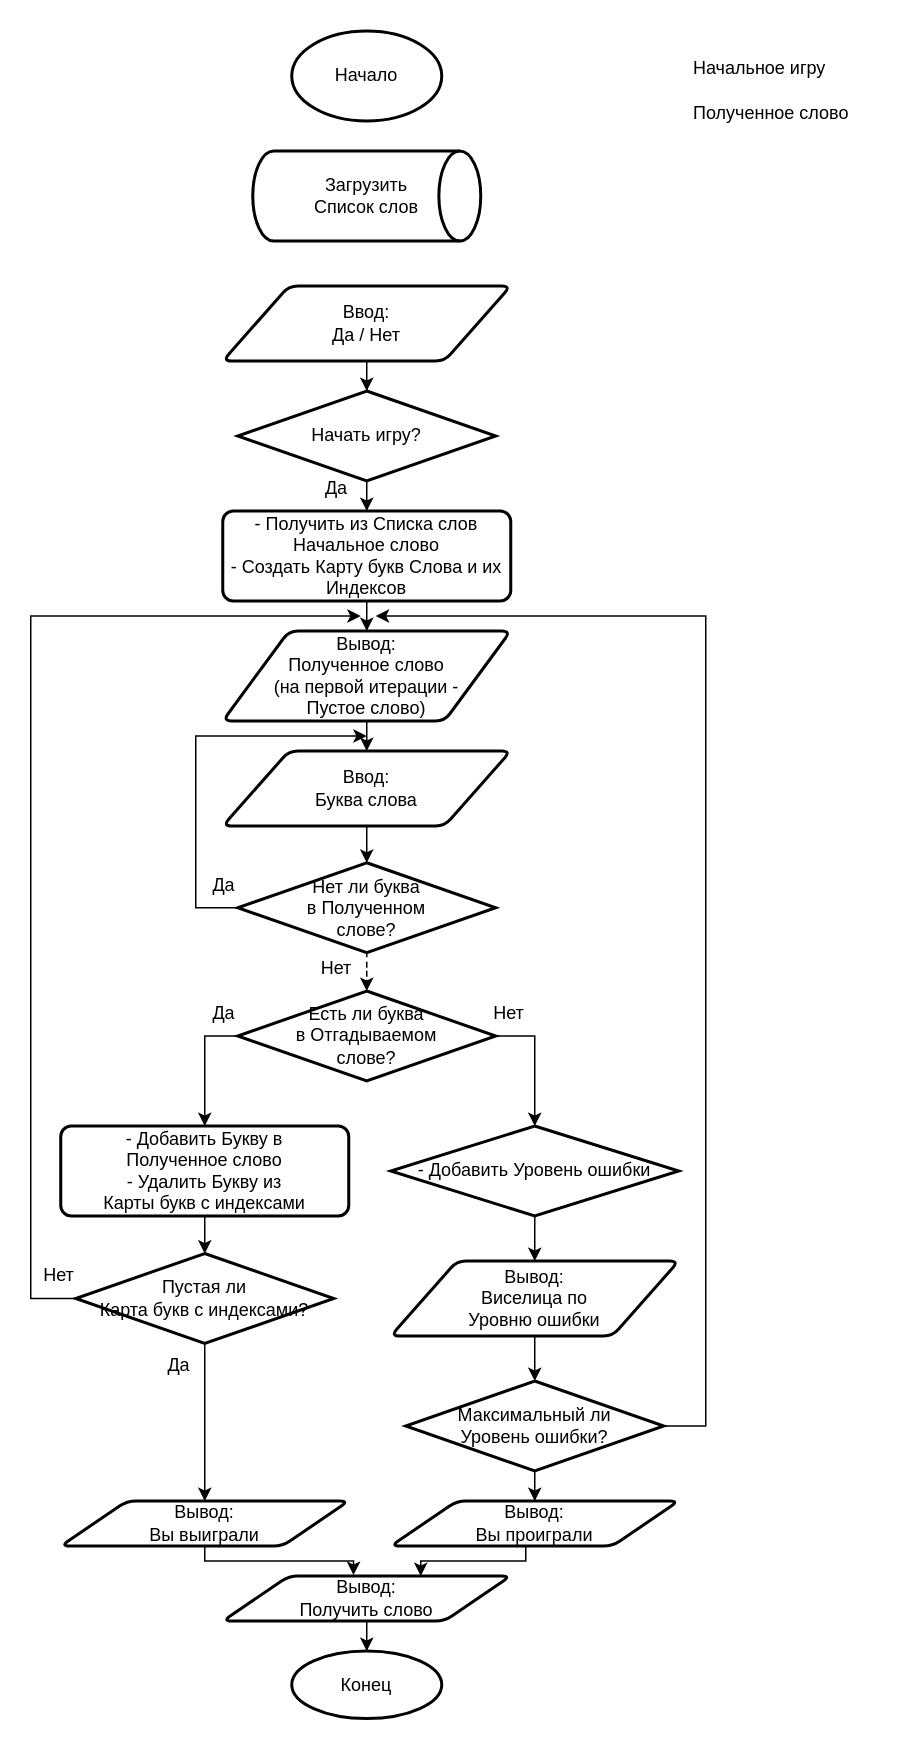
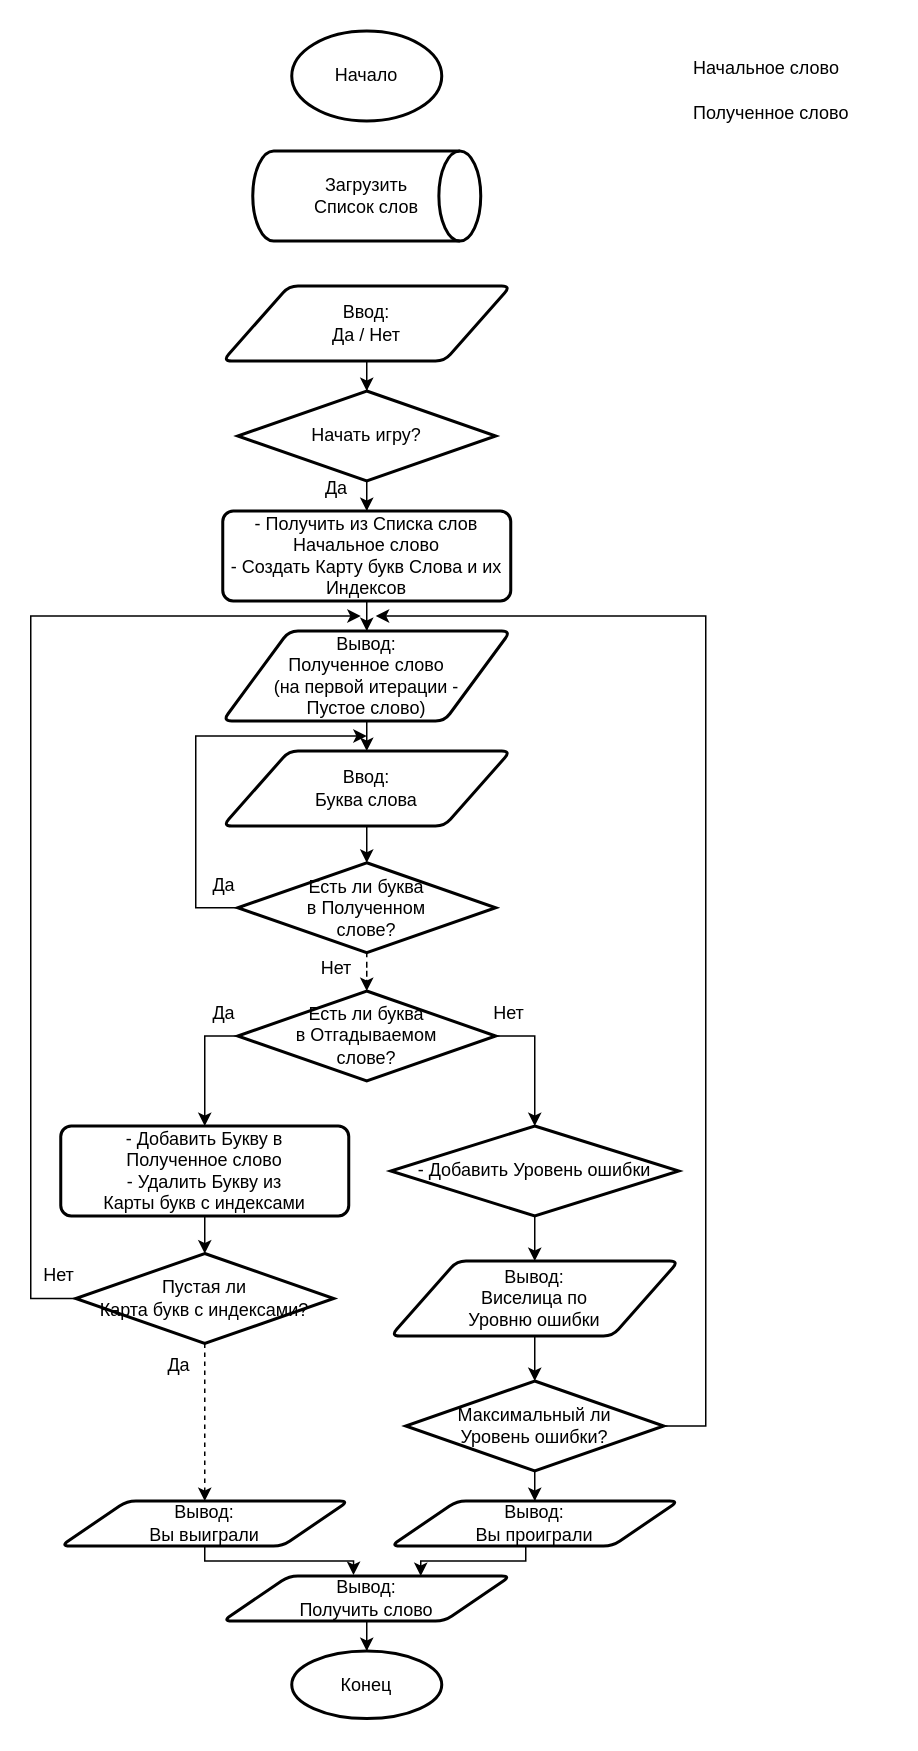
  <mxCell id="0" />
  <mxCell id="1" parent="0" />
  <mxCell id="2" value="Начало" style="strokeWidth=2;html=1;shape=mxgraph.flowchart.start_1;whiteSpace=wrap;" vertex="1" parent="1"><mxGeometry x="194" y="20" width="100" height="60" as="geometry" /></mxCell>
  <mxCell id="3" value="Полученное слово" style="text;html=1;align=left;verticalAlign=middle;whiteSpace=wrap;rounded=0;" vertex="1" parent="1"><mxGeometry x="460" y="60" width="130" height="30" as="geometry" /></mxCell>
- <mxCell id="4" value="Начальное игру" style="text;html=1;align=left;verticalAlign=middle;whiteSpace=wrap;rounded=0;" vertex="1" parent="1"><mxGeometry x="460" y="30" width="130" height="30" as="geometry" /></mxCell>
+ <mxCell id="4" value="Начальное слово" style="text;html=1;align=left;verticalAlign=middle;whiteSpace=wrap;rounded=0;" vertex="1" parent="1"><mxGeometry x="460" y="30" width="130" height="30" as="geometry" /></mxCell>
  <mxCell id="5" style="edgeStyle=orthogonalEdgeStyle;rounded=0;orthogonalLoop=1;jettySize=auto;html=1;exitX=0.5;exitY=1;exitDx=0;exitDy=0;entryX=0.5;entryY=0;entryDx=0;entryDy=0;" edge="1" parent="1" source="6" target="14"><mxGeometry relative="1" as="geometry" /></mxCell>
  <mxCell id="6" value="Вывод:&lt;br&gt;Полученное слово&lt;div&gt;(на первой итерации -&lt;/div&gt;&lt;div&gt;Пустое слово)&lt;/div&gt;" style="shape=parallelogram;html=1;strokeWidth=2;perimeter=parallelogramPerimeter;whiteSpace=wrap;rounded=1;arcSize=12;size=0.23;" vertex="1" parent="1"><mxGeometry x="148" y="420" width="192" height="60" as="geometry" /></mxCell>
  <mxCell id="7" value="Ввод:&lt;br&gt;Да / Нет" style="shape=parallelogram;html=1;strokeWidth=2;perimeter=parallelogramPerimeter;whiteSpace=wrap;rounded=1;arcSize=12;size=0.23;" vertex="1" parent="1"><mxGeometry x="148" y="190" width="192" height="50" as="geometry" /></mxCell>
  <mxCell id="8" style="edgeStyle=orthogonalEdgeStyle;rounded=0;orthogonalLoop=1;jettySize=auto;html=1;entryX=0.5;entryY=0;entryDx=0;entryDy=0;" edge="1" parent="1" source="9" target="12"><mxGeometry relative="1" as="geometry" /></mxCell>
  <mxCell id="9" value="Начать игру?" style="strokeWidth=2;html=1;shape=mxgraph.flowchart.decision;whiteSpace=wrap;" vertex="1" parent="1"><mxGeometry x="158" y="260" width="172" height="60" as="geometry" /></mxCell>
  <mxCell id="10" value="Загрузить&lt;div&gt;Список&amp;nbsp;&lt;span style=&quot;background-color: transparent; color: light-dark(rgb(0, 0, 0), rgb(255, 255, 255));&quot;&gt;слов&lt;/span&gt;&lt;/div&gt;" style="strokeWidth=2;html=1;shape=mxgraph.flowchart.direct_data;whiteSpace=wrap;" vertex="1" parent="1"><mxGeometry x="168" y="100" width="152" height="60" as="geometry" /></mxCell>
  <mxCell id="11" style="edgeStyle=orthogonalEdgeStyle;rounded=0;orthogonalLoop=1;jettySize=auto;html=1;entryX=0.5;entryY=0;entryDx=0;entryDy=0;" edge="1" parent="1" source="12" target="6"><mxGeometry relative="1" as="geometry" /></mxCell>
  <mxCell id="12" value="- Получить из Списка слов&lt;div&gt;Начальное слово&lt;/div&gt;&lt;div&gt;- Создать Карту букв Слова и их Индексов&lt;/div&gt;" style="rounded=1;whiteSpace=wrap;html=1;absoluteArcSize=1;arcSize=14;strokeWidth=2;" vertex="1" parent="1"><mxGeometry x="148" y="340" width="192" height="60" as="geometry" /></mxCell>
  <mxCell id="13" style="edgeStyle=orthogonalEdgeStyle;rounded=0;orthogonalLoop=1;jettySize=auto;html=1;" edge="1" parent="1" source="14" target="16"><mxGeometry relative="1" as="geometry" /></mxCell>
  <mxCell id="14" value="Ввод:&lt;br&gt;Буква слова" style="shape=parallelogram;html=1;strokeWidth=2;perimeter=parallelogramPerimeter;whiteSpace=wrap;rounded=1;arcSize=12;size=0.23;" vertex="1" parent="1"><mxGeometry x="148" y="500" width="192" height="50" as="geometry" /></mxCell>
  <mxCell id="15" style="edgeStyle=orthogonalEdgeStyle;rounded=0;orthogonalLoop=1;jettySize=auto;html=1;" edge="1" parent="1" source="16"><mxGeometry relative="1" as="geometry"><mxPoint x="244" y="490" as="targetPoint" /><Array as="points"><mxPoint x="130" y="605" /><mxPoint x="130" y="490" /></Array></mxGeometry></mxCell>
- <mxCell id="16" value="Нет ли буква&lt;div&gt;в Полученном&lt;/div&gt;&lt;div&gt;слове?&lt;/div&gt;" style="strokeWidth=2;html=1;shape=mxgraph.flowchart.decision;whiteSpace=wrap;" vertex="1" parent="1"><mxGeometry x="158" y="574.5" width="172" height="60" as="geometry" /></mxCell>
+ <mxCell id="16" value="Есть ли буква&lt;div&gt;в Полученном&lt;/div&gt;&lt;div&gt;слове?&lt;/div&gt;" style="strokeWidth=2;html=1;shape=mxgraph.flowchart.decision;whiteSpace=wrap;" vertex="1" parent="1"><mxGeometry x="158" y="574.5" width="172" height="60" as="geometry" /></mxCell>
  <mxCell id="17" style="edgeStyle=orthogonalEdgeStyle;rounded=0;orthogonalLoop=1;jettySize=auto;html=1;exitX=0;exitY=0.5;exitDx=0;exitDy=0;exitPerimeter=0;" edge="1" parent="1" source="19" target="27"><mxGeometry relative="1" as="geometry" /></mxCell>
  <mxCell id="18" style="edgeStyle=orthogonalEdgeStyle;rounded=0;orthogonalLoop=1;jettySize=auto;html=1;exitX=1;exitY=0.5;exitDx=0;exitDy=0;exitPerimeter=0;" edge="1" parent="1" source="19" target="30"><mxGeometry relative="1" as="geometry" /></mxCell>
  <mxCell id="19" value="Есть ли буква&lt;div&gt;в Отгадываемом&lt;/div&gt;&lt;div&gt;слове?&lt;/div&gt;" style="strokeWidth=2;html=1;shape=mxgraph.flowchart.decision;whiteSpace=wrap;" vertex="1" parent="1"><mxGeometry x="158" y="660" width="172" height="60" as="geometry" /></mxCell>
  <mxCell id="20" value="Да" style="text;html=1;align=center;verticalAlign=middle;whiteSpace=wrap;rounded=0;" vertex="1" parent="1"><mxGeometry x="130" y="575" width="38" height="30" as="geometry" /></mxCell>
  <mxCell id="21" style="edgeStyle=orthogonalEdgeStyle;rounded=0;orthogonalLoop=1;jettySize=auto;html=1;entryX=0.5;entryY=0;entryDx=0;entryDy=0;entryPerimeter=0;dashed=1;" edge="1" parent="1" source="16" target="19"><mxGeometry relative="1" as="geometry" /></mxCell>
  <mxCell id="22" value="Нет" style="text;html=1;align=center;verticalAlign=middle;whiteSpace=wrap;rounded=0;" vertex="1" parent="1"><mxGeometry x="205" y="630" width="38" height="30" as="geometry" /></mxCell>
  <mxCell id="23" value="Да" style="text;html=1;align=center;verticalAlign=middle;whiteSpace=wrap;rounded=0;" vertex="1" parent="1"><mxGeometry x="205" y="310" width="38" height="30" as="geometry" /></mxCell>
  <mxCell id="24" style="edgeStyle=orthogonalEdgeStyle;rounded=0;orthogonalLoop=1;jettySize=auto;html=1;entryX=0.5;entryY=0;entryDx=0;entryDy=0;entryPerimeter=0;" edge="1" parent="1" source="7" target="9"><mxGeometry relative="1" as="geometry" /></mxCell>
  <mxCell id="25" style="edgeStyle=orthogonalEdgeStyle;rounded=0;orthogonalLoop=1;jettySize=auto;html=1;" edge="1" parent="1" source="36"><mxGeometry relative="1" as="geometry"><mxPoint x="240" y="410" as="targetPoint" /><Array as="points"><mxPoint x="20" y="865" /><mxPoint x="20" y="410" /></Array></mxGeometry></mxCell>
  <mxCell id="26" style="edgeStyle=orthogonalEdgeStyle;rounded=0;orthogonalLoop=1;jettySize=auto;html=1;" edge="1" parent="1" source="27" target="36"><mxGeometry relative="1" as="geometry" /></mxCell>
  <mxCell id="27" value="- Добавить Букву в&lt;div&gt;Полученное слово&lt;div&gt;- Удалить Букву из&lt;/div&gt;&lt;div&gt;Карты букв с индексами&lt;/div&gt;&lt;/div&gt;" style="rounded=1;whiteSpace=wrap;html=1;absoluteArcSize=1;arcSize=14;strokeWidth=2;" vertex="1" parent="1"><mxGeometry x="40" y="750" width="192" height="60" as="geometry" /></mxCell>
  <mxCell id="28" value="Да" style="text;html=1;align=center;verticalAlign=middle;whiteSpace=wrap;rounded=0;" vertex="1" parent="1"><mxGeometry x="130" y="660" width="38" height="30" as="geometry" /></mxCell>
  <mxCell id="29" style="edgeStyle=orthogonalEdgeStyle;rounded=0;orthogonalLoop=1;jettySize=auto;html=1;" edge="1" parent="1" source="30" target="34"><mxGeometry relative="1" as="geometry" /></mxCell>
  <mxCell id="30" value="- Добавить Уровень ошибки" style="rhombus;whiteSpace=wrap;html=1;absoluteArcSize=1;arcSize=14;strokeWidth=2;" vertex="1" parent="1"><mxGeometry x="260" y="750" width="192" height="60" as="geometry" /></mxCell>
  <mxCell id="31" value="Нет" style="text;html=1;align=center;verticalAlign=middle;whiteSpace=wrap;rounded=0;" vertex="1" parent="1"><mxGeometry x="320" y="660" width="38" height="30" as="geometry" /></mxCell>
  <mxCell id="32" style="edgeStyle=orthogonalEdgeStyle;rounded=0;orthogonalLoop=1;jettySize=auto;html=1;exitX=1;exitY=0.5;exitDx=0;exitDy=0;exitPerimeter=0;" edge="1" parent="1" source="39"><mxGeometry relative="1" as="geometry"><mxPoint x="250" y="410" as="targetPoint" /><Array as="points"><mxPoint x="470" y="950" /><mxPoint x="470" y="410" /></Array></mxGeometry></mxCell>
  <mxCell id="33" style="edgeStyle=orthogonalEdgeStyle;rounded=0;orthogonalLoop=1;jettySize=auto;html=1;" edge="1" parent="1" source="34" target="39"><mxGeometry relative="1" as="geometry" /></mxCell>
  <mxCell id="34" value="Вывод:&lt;br&gt;Виселица по&lt;div&gt;Уровню ошибки&lt;/div&gt;" style="shape=parallelogram;html=1;strokeWidth=2;perimeter=parallelogramPerimeter;whiteSpace=wrap;rounded=1;arcSize=12;size=0.23;" vertex="1" parent="1"><mxGeometry x="260" y="840" width="192" height="50" as="geometry" /></mxCell>
- <mxCell id="35" style="edgeStyle=orthogonalEdgeStyle;rounded=0;orthogonalLoop=1;jettySize=auto;html=1;entryX=0.5;entryY=0;entryDx=0;entryDy=0;" edge="1" parent="1" source="36" target="41"><mxGeometry relative="1" as="geometry" /></mxCell>
+ <mxCell id="35" style="edgeStyle=orthogonalEdgeStyle;rounded=0;orthogonalLoop=1;jettySize=auto;html=1;entryX=0.5;entryY=0;entryDx=0;entryDy=0;dashed=1;" edge="1" parent="1" source="36" target="41"><mxGeometry relative="1" as="geometry" /></mxCell>
  <mxCell id="36" value="Пустая ли&lt;div&gt;Карта букв с индексами?&lt;/div&gt;" style="strokeWidth=2;html=1;shape=mxgraph.flowchart.decision;whiteSpace=wrap;" vertex="1" parent="1"><mxGeometry x="50" y="835" width="172" height="60" as="geometry" /></mxCell>
  <mxCell id="37" value="Нет" style="text;html=1;align=center;verticalAlign=middle;whiteSpace=wrap;rounded=0;" vertex="1" parent="1"><mxGeometry x="20" y="835" width="38" height="30" as="geometry" /></mxCell>
  <mxCell id="38" style="edgeStyle=orthogonalEdgeStyle;rounded=0;orthogonalLoop=1;jettySize=auto;html=1;" edge="1" parent="1" source="39" target="40"><mxGeometry relative="1" as="geometry" /></mxCell>
  <mxCell id="39" value="Максимальный ли&lt;br&gt;&lt;div&gt;Уровень ошибки?&lt;/div&gt;" style="strokeWidth=2;html=1;shape=mxgraph.flowchart.decision;whiteSpace=wrap;" vertex="1" parent="1"><mxGeometry x="270" y="920" width="172" height="60" as="geometry" /></mxCell>
  <mxCell id="40" value="Вывод:&lt;br&gt;Вы проиграли" style="shape=parallelogram;html=1;strokeWidth=2;perimeter=parallelogramPerimeter;whiteSpace=wrap;rounded=1;arcSize=12;size=0.23;" vertex="1" parent="1"><mxGeometry x="260" y="1000" width="192" height="30" as="geometry" /></mxCell>
  <mxCell id="41" value="Вывод:&lt;br&gt;Вы выиграли" style="shape=parallelogram;html=1;strokeWidth=2;perimeter=parallelogramPerimeter;whiteSpace=wrap;rounded=1;arcSize=12;size=0.23;" vertex="1" parent="1"><mxGeometry x="40" y="1000" width="192" height="30" as="geometry" /></mxCell>
  <mxCell id="42" style="edgeStyle=orthogonalEdgeStyle;rounded=0;orthogonalLoop=1;jettySize=auto;html=1;" edge="1" parent="1" source="43" target="44"><mxGeometry relative="1" as="geometry" /></mxCell>
  <mxCell id="43" value="Вывод:&lt;br&gt;Получить слово" style="shape=parallelogram;html=1;strokeWidth=2;perimeter=parallelogramPerimeter;whiteSpace=wrap;rounded=1;arcSize=12;size=0.23;" vertex="1" parent="1"><mxGeometry x="148" y="1050" width="192" height="30" as="geometry" /></mxCell>
  <mxCell id="44" value="Конец" style="strokeWidth=2;html=1;shape=mxgraph.flowchart.start_1;whiteSpace=wrap;" vertex="1" parent="1"><mxGeometry x="194" y="1100" width="100" height="45" as="geometry" /></mxCell>
  <mxCell id="45" value="Да" style="text;html=1;align=center;verticalAlign=middle;whiteSpace=wrap;rounded=0;" vertex="1" parent="1"><mxGeometry x="100" y="895" width="38" height="30" as="geometry" /></mxCell>
  <mxCell id="46" style="edgeStyle=orthogonalEdgeStyle;rounded=0;orthogonalLoop=1;jettySize=auto;html=1;exitX=0.5;exitY=1;exitDx=0;exitDy=0;entryX=0.454;entryY=-0.022;entryDx=0;entryDy=0;entryPerimeter=0;" edge="1" parent="1" source="41" target="43"><mxGeometry relative="1" as="geometry"><mxPoint x="250" y="1020" as="targetPoint" /><Array as="points"><mxPoint x="136" y="1040" /><mxPoint x="235" y="1040" /><mxPoint x="235" y="1049" /></Array></mxGeometry></mxCell>
  <mxCell id="47" style="edgeStyle=orthogonalEdgeStyle;rounded=0;orthogonalLoop=1;jettySize=auto;html=1;" edge="1" parent="1" source="40"><mxGeometry relative="1" as="geometry"><mxPoint x="280" y="1050" as="targetPoint" /><Array as="points"><mxPoint x="350" y="1040" /><mxPoint x="280" y="1040" /><mxPoint x="280" y="1050" /></Array></mxGeometry></mxCell>
